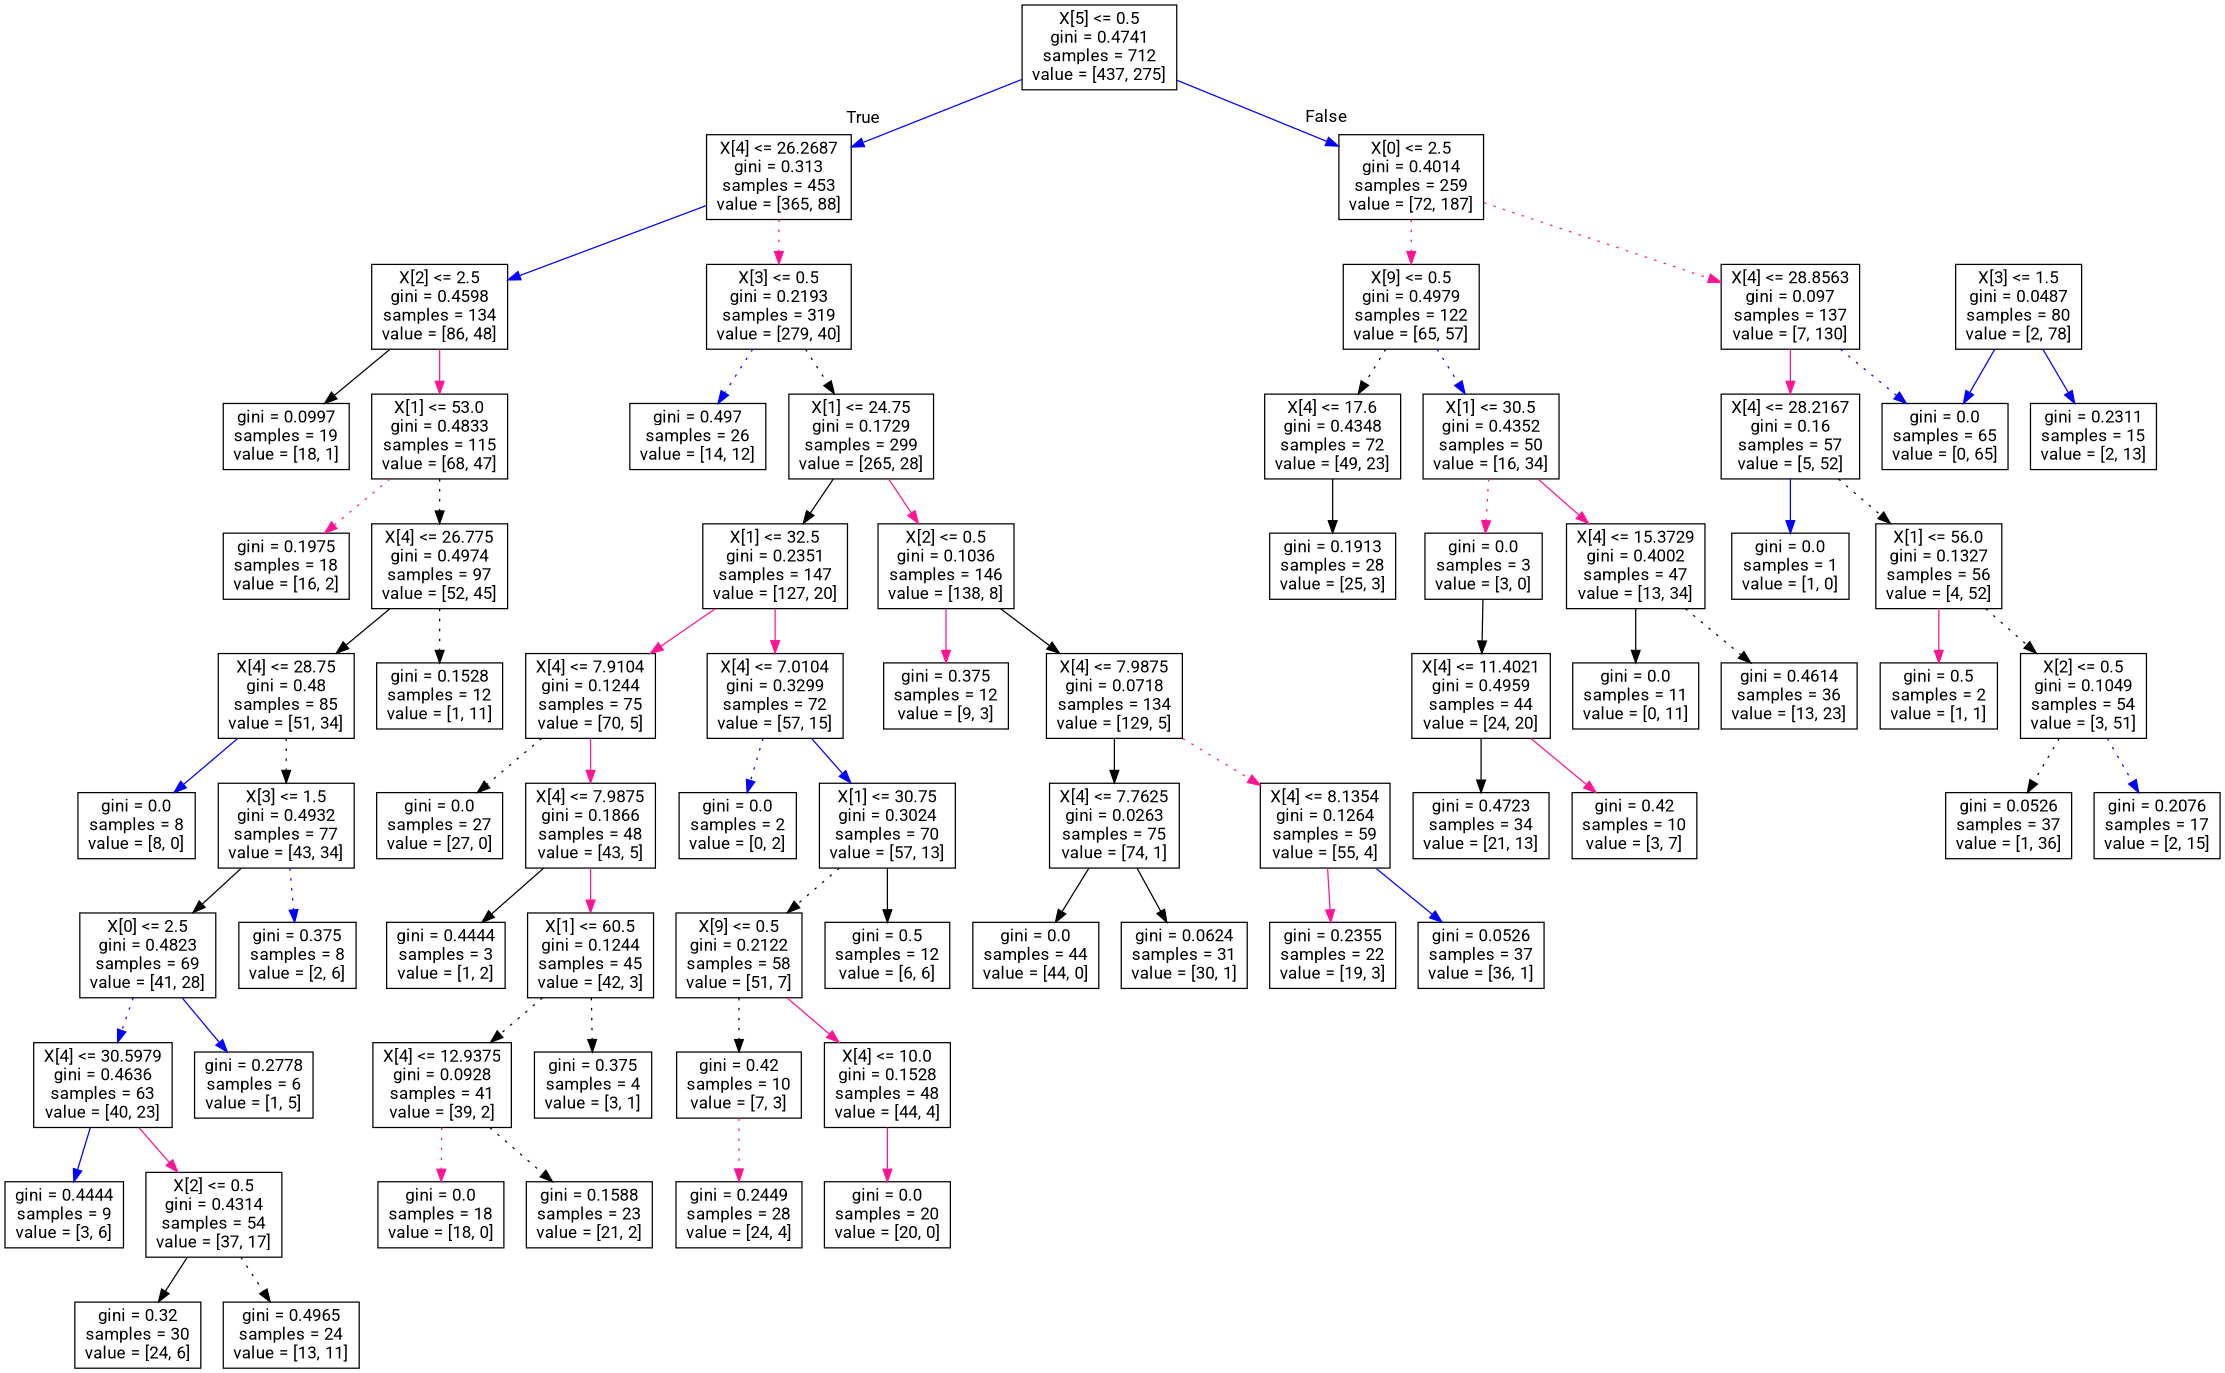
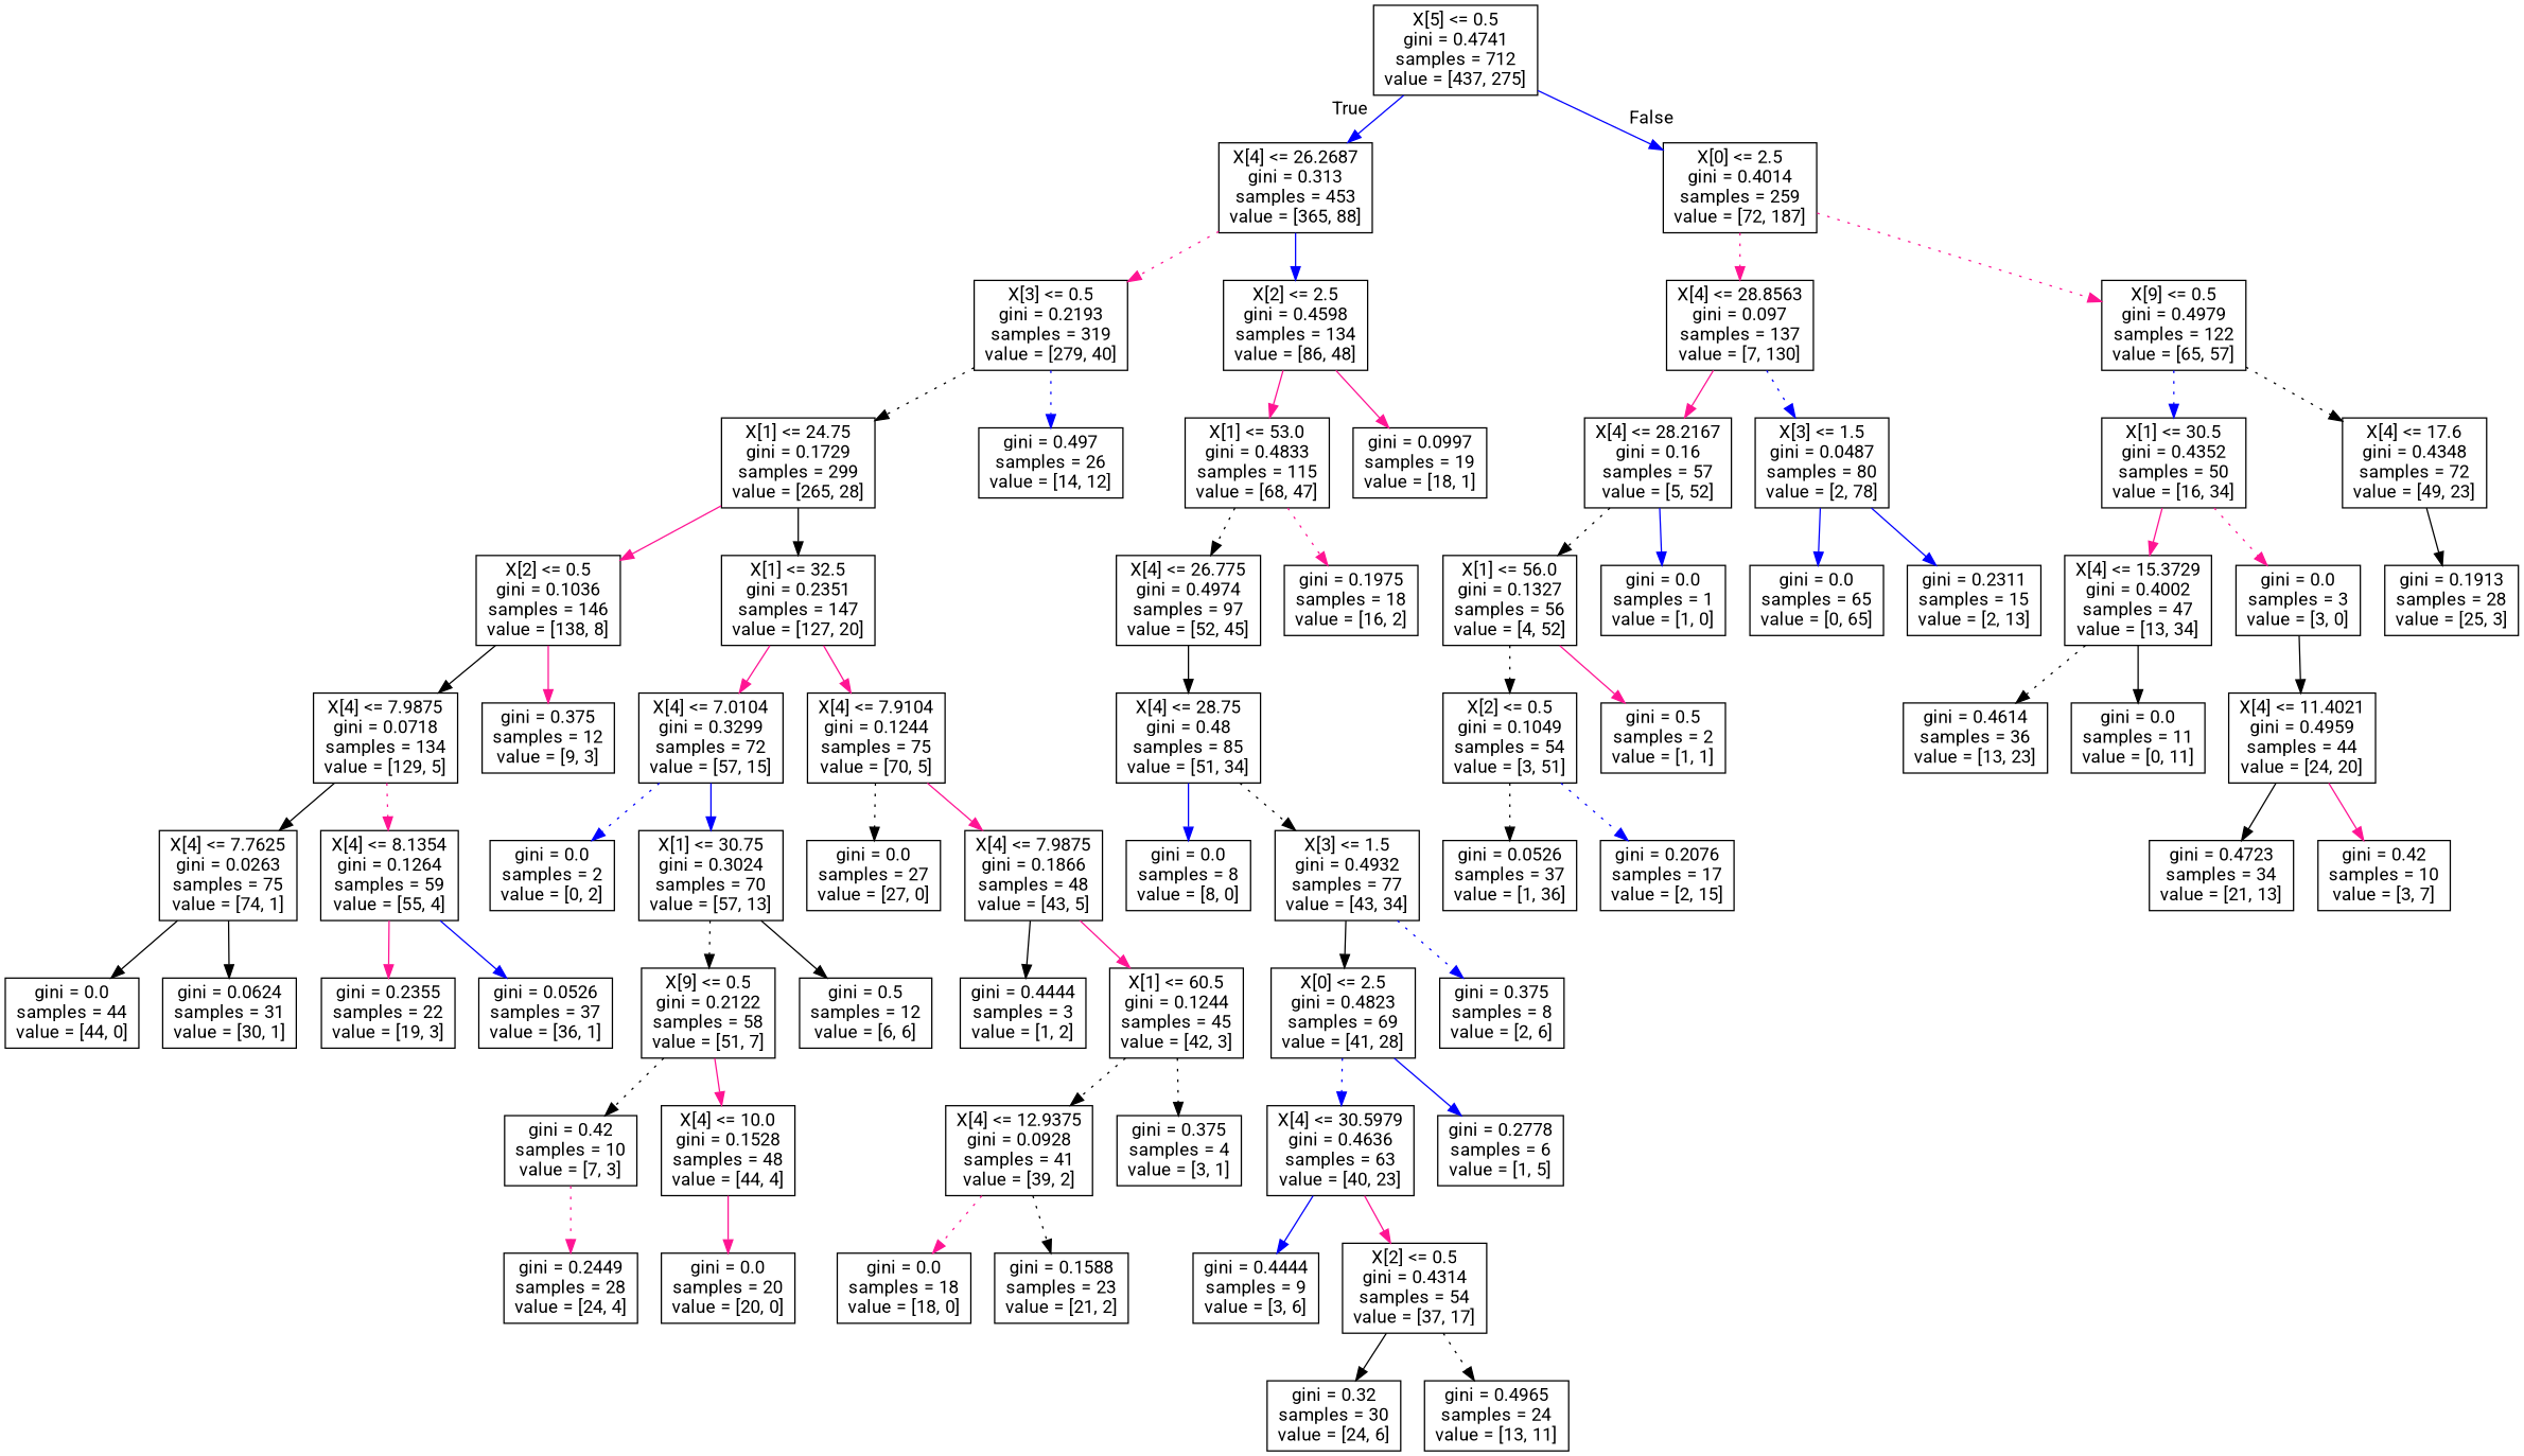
  digraph {
    fontname=Roboto
    node [fontname=Roboto shape=box]
    edge [color=black fontname=Roboto style=solid]
    n1 [label="X[5] <= 0.5\ngini = 0.4741\nsamples = 712\nvalue = [437, 275]"]
    n2 [label="X[4] <= 26.2687\ngini = 0.313\nsamples = 453\nvalue = [365, 88]"]
    n3 [label="X[0] <= 2.5\ngini = 0.4014\nsamples = 259\nvalue = [72, 187]"]
    n4 [label="X[3] <= 0.5\ngini = 0.2193\nsamples = 319\nvalue = [279, 40]"]
    n5 [label="X[2] <= 2.5\ngini = 0.4598\nsamples = 134\nvalue = [86, 48]"]
    n6 [label="X[4] <= 28.8563\ngini = 0.097\nsamples = 137\nvalue = [7, 130]"]
    n7 [label="X[9] <= 0.5\ngini = 0.4979\nsamples = 122\nvalue = [65, 57]"]
    n8 [label="X[1] <= 24.75\ngini = 0.1729\nsamples = 299\nvalue = [265, 28]"]
    n9 [label="gini = 0.497\nsamples = 26\nvalue = [14, 12]"]
    n10 [label="X[1] <= 53.0\ngini = 0.4833\nsamples = 115\nvalue = [68, 47]"]
    n11 [label="gini = 0.0997\nsamples = 19\nvalue = [18, 1]"]
    n12 [label="X[2] <= 0.5\ngini = 0.1036\nsamples = 146\nvalue = [138, 8]"]
    n13 [label="X[1] <= 32.5\ngini = 0.2351\nsamples = 147\nvalue = [127, 20]"]
    n14 [label="X[4] <= 7.9875\ngini = 0.0718\nsamples = 134\nvalue = [129, 5]"]
    n15 [label="gini = 0.375\nsamples = 12\nvalue = [9, 3]"]
    n16 [label="X[4] <= 7.0104\ngini = 0.3299\nsamples = 72\nvalue = [57, 15]"]
    n17 [label="X[4] <= 7.9104\ngini = 0.1244\nsamples = 75\nvalue = [70, 5]"]
    n18 [label="X[4] <= 7.7625\ngini = 0.0263\nsamples = 75\nvalue = [74, 1]"]
    n19 [label="X[4] <= 8.1354\ngini = 0.1264\nsamples = 59\nvalue = [55, 4]"]
    n20 [label="gini = 0.0\nsamples = 44\nvalue = [44, 0]"]
    n21 [label="gini = 0.0624\nsamples = 31\nvalue = [30, 1]"]
    n22 [label="gini = 0.2355\nsamples = 22\nvalue = [19, 3]"]
    n23 [label="gini = 0.0526\nsamples = 37\nvalue = [36, 1]"]
    n24 [label="gini = 0.0\nsamples = 2\nvalue = [0, 2]"]
    n25 [label="X[1] <= 30.75\ngini = 0.3024\nsamples = 70\nvalue = [57, 13]"]
    n26 [label="gini = 0.0\nsamples = 27\nvalue = [27, 0]"]
    n27 [label="X[4] <= 7.9875\ngini = 0.1866\nsamples = 48\nvalue = [43, 5]"]
    n28 [label="X[9] <= 0.5\ngini = 0.2122\nsamples = 58\nvalue = [51, 7]"]
    n29 [label="gini = 0.5\nsamples = 12\nvalue = [6, 6]"]
    n30 [label="gini = 0.42\nsamples = 10\nvalue = [7, 3]"]
    n31 [label="X[4] <= 10.0\ngini = 0.1528\nsamples = 48\nvalue = [44, 4]"]
    n32 [label="gini = 0.2449\nsamples = 28\nvalue = [24, 4]"]
    n33 [label="gini = 0.0\nsamples = 20\nvalue = [20, 0]"]
    n34 [label="gini = 0.4444\nsamples = 3\nvalue = [1, 2]"]
    n35 [label="X[1] <= 60.5\ngini = 0.1244\nsamples = 45\nvalue = [42, 3]"]
    n36 [label="X[4] <= 12.9375\ngini = 0.0928\nsamples = 41\nvalue = [39, 2]"]
    n37 [label="gini = 0.375\nsamples = 4\nvalue = [3, 1]"]
    n38 [label="gini = 0.0\nsamples = 18\nvalue = [18, 0]"]
    n39 [label="gini = 0.1588\nsamples = 23\nvalue = [21, 2]"]
    n40 [label="X[4] <= 26.775\ngini = 0.4974\nsamples = 97\nvalue = [52, 45]"]
    n41 [label="gini = 0.1975\nsamples = 18\nvalue = [16, 2]"]
-   n42 [label="gini = 0.1528\nsamples = 12\nvalue = [1, 11]"]
    n43 [label="X[4] <= 28.75\ngini = 0.48\nsamples = 85\nvalue = [51, 34]"]
    n44 [label="gini = 0.0\nsamples = 8\nvalue = [8, 0]"]
    n45 [label="X[3] <= 1.5\ngini = 0.4932\nsamples = 77\nvalue = [43, 34]"]
    n46 [label="X[0] <= 2.5\ngini = 0.4823\nsamples = 69\nvalue = [41, 28]"]
    n47 [label="gini = 0.375\nsamples = 8\nvalue = [2, 6]"]
    n48 [label="X[4] <= 30.5979\ngini = 0.4636\nsamples = 63\nvalue = [40, 23]"]
    n49 [label="gini = 0.2778\nsamples = 6\nvalue = [1, 5]"]
    n50 [label="gini = 0.4444\nsamples = 9\nvalue = [3, 6]"]
    n51 [label="X[2] <= 0.5\ngini = 0.4314\nsamples = 54\nvalue = [37, 17]"]
    n52 [label="gini = 0.32\nsamples = 30\nvalue = [24, 6]"]
    n53 [label="gini = 0.4965\nsamples = 24\nvalue = [13, 11]"]
    n54 [label="X[4] <= 28.2167\ngini = 0.16\nsamples = 57\nvalue = [5, 52]"]
    n55 [label="X[3] <= 1.5\ngini = 0.0487\nsamples = 80\nvalue = [2, 78]"]
    n56 [label="X[1] <= 30.5\ngini = 0.4352\nsamples = 50\nvalue = [16, 34]"]
    n57 [label="X[4] <= 17.6\ngini = 0.4348\nsamples = 72\nvalue = [49, 23]"]
    n58 [label="X[1] <= 56.0\ngini = 0.1327\nsamples = 56\nvalue = [4, 52]"]
    n59 [label="gini = 0.0\nsamples = 1\nvalue = [1, 0]"]
    n60 [label="gini = 0.0\nsamples = 65\nvalue = [0, 65]"]
    n61 [label="gini = 0.2311\nsamples = 15\nvalue = [2, 13]"]
    n62 [label="X[2] <= 0.5\ngini = 0.1049\nsamples = 54\nvalue = [3, 51]"]
    n63 [label="gini = 0.5\nsamples = 2\nvalue = [1, 1]"]
    n64 [label="gini = 0.0526\nsamples = 37\nvalue = [1, 36]"]
    n65 [label="gini = 0.2076\nsamples = 17\nvalue = [2, 15]"]
    n66 [label="X[4] <= 15.3729\ngini = 0.4002\nsamples = 47\nvalue = [13, 34]"]
    n67 [label="gini = 0.0\nsamples = 3\nvalue = [3, 0]"]
    n68 [label="gini = 0.1913\nsamples = 28\nvalue = [25, 3]"]
    n69 [label="gini = 0.4614\nsamples = 36\nvalue = [13, 23]"]
    n70 [label="gini = 0.0\nsamples = 11\nvalue = [0, 11]"]
    n71 [label="X[4] <= 11.4021\ngini = 0.4959\nsamples = 44\nvalue = [24, 20]"]
    n72 [label="gini = 0.4723\nsamples = 34\nvalue = [21, 13]"]
    n73 [label="gini = 0.42\nsamples = 10\nvalue = [3, 7]"]
    n1 -> n2 [color=blue headlabel=True labelangle=45 labeldistance=2.5]
    n1 -> n3 [color=blue headlabel=False labelangle=-45 labeldistance=2.5]
    n2 -> n4 [color=deeppink style=dotted]
    n2 -> n5 [color=blue]
    n3 -> n6 [color=deeppink style=dotted]
    n3 -> n7 [color=deeppink style=dotted]
    n4 -> n8 [style=dotted]
    n4 -> n9 [color=blue style=dotted]
    n5 -> n10 [color=deeppink]
-   n5 -> n11
+   n5 -> n11 [color=deeppink]
    n6 -> n54 [color=deeppink]
-   n6 -> n60 [color=blue style=dotted]
+   n6 -> n55 [color=blue style=dotted]
    n7 -> n56 [color=blue style=dotted]
    n7 -> n57 [style=dotted]
    n8 -> n12 [color=deeppink]
    n8 -> n13
    n10 -> n40 [style=dotted]
    n10 -> n41 [color=deeppink style=dotted]
    n12 -> n14
    n12 -> n15 [color=deeppink]
    n13 -> n16 [color=deeppink]
    n13 -> n17 [color=deeppink]
    n14 -> n18
    n14 -> n19 [color=deeppink style=dotted]
    n16 -> n24 [color=blue style=dotted]
    n16 -> n25 [color=blue]
    n17 -> n26 [style=dotted]
    n17 -> n27 [color=deeppink]
    n18 -> n20
    n18 -> n21
    n19 -> n22 [color=deeppink]
    n19 -> n23 [color=blue]
    n25 -> n28 [style=dotted]
    n25 -> n29
    n27 -> n34
    n27 -> n35 [color=deeppink]
    n28 -> n30 [style=dotted]
    n28 -> n31 [color=deeppink]
    n30 -> n32 [color=deeppink style=dotted]
    n31 -> n33 [color=deeppink]
    n35 -> n36 [style=dotted]
    n35 -> n37 [style=dotted]
    n36 -> n38 [color=deeppink style=dotted]
    n36 -> n39 [style=dotted]
-   n40 -> n42 [style=dotted]
    n40 -> n43
    n43 -> n44 [color=blue]
    n43 -> n45 [style=dotted]
    n45 -> n46
    n45 -> n47 [color=blue style=dotted]
    n46 -> n48 [color=blue style=dotted]
    n46 -> n49 [color=blue]
    n48 -> n50 [color=blue]
    n48 -> n51 [color=deeppink]
    n51 -> n52
    n51 -> n53 [style=dotted]
    n54 -> n58 [style=dotted]
    n54 -> n59 [color=blue]
    n55 -> n60 [color=blue]
    n55 -> n61 [color=blue]
    n56 -> n66 [color=deeppink]
    n56 -> n67 [color=deeppink style=dotted]
    n57 -> n68
    n58 -> n62 [style=dotted]
    n58 -> n63 [color=deeppink]
    n62 -> n64 [style=dotted]
    n62 -> n65 [color=blue style=dotted]
    n66 -> n69 [style=dotted]
    n66 -> n70
    n67 -> n71
    n71 -> n72
    n71 -> n73 [color=deeppink]
  }
